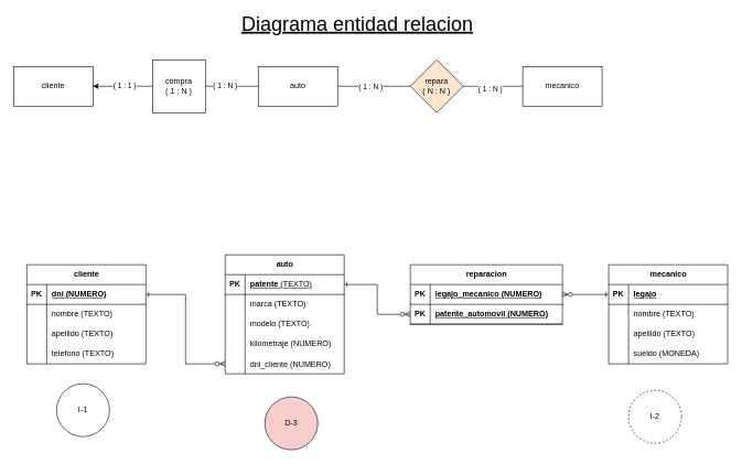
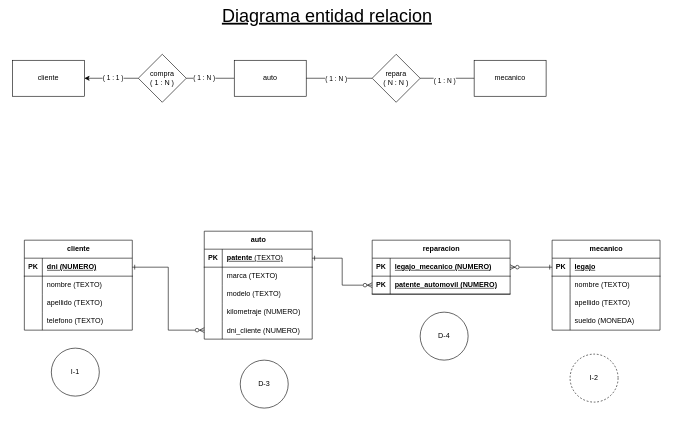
  <mxCell id="0" />
  <mxCell id="1" parent="0" />
  <mxCell id="2" value="cliente" style="rounded=0;whiteSpace=wrap;html=1;" parent="1" vertex="1"><mxGeometry x="20" y="100" width="120" height="60" as="geometry" /></mxCell>
  <mxCell id="3" style="edgeStyle=orthogonalEdgeStyle;rounded=0;orthogonalLoop=1;jettySize=auto;html=1;exitX=0;exitY=0.5;exitDx=0;exitDy=0;entryX=1;entryY=0.5;entryDx=0;entryDy=0;endArrow=none;endFill=0;" parent="1" source="5" target="9" edge="1"><mxGeometry relative="1" as="geometry" /></mxCell>
  <mxCell id="4" value="( 1 : N )" style="edgeLabel;html=1;align=center;verticalAlign=middle;resizable=0;points=[];" parent="3" vertex="1" connectable="0"><mxGeometry x="0.272" y="-1" relative="1" as="geometry"><mxPoint as="offset" /></mxGeometry></mxCell>
  <mxCell id="5" value="auto" style="rounded=0;whiteSpace=wrap;html=1;" parent="1" vertex="1"><mxGeometry x="390" y="100" width="120" height="60" as="geometry" /></mxCell>
  <mxCell id="6" value="mecanico" style="rounded=0;whiteSpace=wrap;html=1;" parent="1" vertex="1"><mxGeometry x="790" y="100" width="120" height="60" as="geometry" /></mxCell>
  <mxCell id="7" style="edgeStyle=orthogonalEdgeStyle;rounded=0;orthogonalLoop=1;jettySize=auto;html=1;exitX=0;exitY=0.5;exitDx=0;exitDy=0;entryX=1;entryY=0.5;entryDx=0;entryDy=0;" parent="1" source="9" target="2" edge="1"><mxGeometry relative="1" as="geometry" /></mxCell>
  <mxCell id="8" value="( 1 : 1 )" style="edgeLabel;html=1;align=center;verticalAlign=middle;resizable=0;points=[];" parent="7" vertex="1" connectable="0"><mxGeometry x="-0.052" y="-1" relative="1" as="geometry"><mxPoint as="offset" /></mxGeometry></mxCell>
- <mxCell id="9" value="compra&lt;br&gt;( 1 : N )" style="whiteSpace=wrap;html=1;rounded=0;" parent="1" vertex="1"><mxGeometry x="230" y="90" width="80" height="80" as="geometry" /></mxCell>
+ <mxCell id="9" value="compra&lt;br&gt;( 1 : N )" style="rhombus;whiteSpace=wrap;html=1;" parent="1" vertex="1"><mxGeometry x="230" y="90" width="80" height="80" as="geometry" /></mxCell>
  <mxCell id="10" style="edgeStyle=orthogonalEdgeStyle;rounded=0;orthogonalLoop=1;jettySize=auto;html=1;exitX=0;exitY=0.5;exitDx=0;exitDy=0;entryX=1;entryY=0.5;entryDx=0;entryDy=0;endArrow=none;endFill=0;" parent="1" source="14" target="5" edge="1"><mxGeometry relative="1" as="geometry" /></mxCell>
  <mxCell id="11" value="( 1 : N )" style="edgeLabel;html=1;align=center;verticalAlign=middle;resizable=0;points=[];" parent="10" vertex="1" connectable="0"><mxGeometry x="0.107" relative="1" as="geometry"><mxPoint as="offset" /></mxGeometry></mxCell>
  <mxCell id="12" style="edgeStyle=orthogonalEdgeStyle;rounded=0;orthogonalLoop=1;jettySize=auto;html=1;exitX=1;exitY=0.5;exitDx=0;exitDy=0;entryX=0;entryY=0.5;entryDx=0;entryDy=0;endArrow=none;endFill=0;" parent="1" source="14" target="6" edge="1"><mxGeometry relative="1" as="geometry" /></mxCell>
  <mxCell id="13" value="( 1 : N )" style="edgeLabel;html=1;align=center;verticalAlign=middle;resizable=0;points=[];" parent="12" vertex="1" connectable="0"><mxGeometry x="-0.105" y="-3" relative="1" as="geometry"><mxPoint as="offset" /></mxGeometry></mxCell>
- <mxCell id="14" value="repara&lt;br&gt;( N : N )" style="rhombus;whiteSpace=wrap;html=1;fillColor=#ffe6cc;" parent="1" vertex="1"><mxGeometry x="620" y="90" width="80" height="80" as="geometry" /></mxCell>
- <mxCell id="15" value="&lt;font style=&quot;font-size: 30px;&quot;&gt;&lt;u&gt;Diagrama entidad relacion&lt;/u&gt;&lt;/font&gt;" style="text;html=1;align=center;verticalAlign=middle;whiteSpace=wrap;rounded=0;" parent="1" vertex="1"><mxGeometry x="330" y="20" width="420" height="30" as="geometry" /></mxCell>
+ <mxCell id="14" value="repara&lt;br&gt;( N : N )" style="rhombus;whiteSpace=wrap;html=1;" parent="1" vertex="1"><mxGeometry x="620" y="90" width="80" height="80" as="geometry" /></mxCell>
+ <mxCell id="15" value="&lt;font style=&quot;font-size: 30px;&quot;&gt;&lt;u&gt;Diagrama entidad relacion&lt;/u&gt;&lt;/font&gt;" style="text;html=1;align=center;verticalAlign=middle;whiteSpace=wrap;rounded=0;" parent="1" vertex="1"><mxGeometry x="335" y="10" width="420" height="30" as="geometry" /></mxCell>
  <mxCell id="16" value="cliente" style="shape=table;startSize=30;container=1;collapsible=1;childLayout=tableLayout;fixedRows=1;rowLines=0;fontStyle=1;align=center;resizeLast=1;html=1;" parent="1" vertex="1"><mxGeometry x="40" y="400" width="180" height="150" as="geometry" /></mxCell>
  <mxCell id="17" value="" style="shape=tableRow;horizontal=0;startSize=0;swimlaneHead=0;swimlaneBody=0;fillColor=none;collapsible=0;dropTarget=0;points=[[0,0.5],[1,0.5]];portConstraint=eastwest;top=0;left=0;right=0;bottom=1;" parent="16" vertex="1"><mxGeometry y="30" width="180" height="30" as="geometry" /></mxCell>
  <mxCell id="18" value="PK" style="shape=partialRectangle;connectable=0;fillColor=none;top=0;left=0;bottom=0;right=0;fontStyle=1;overflow=hidden;whiteSpace=wrap;html=1;" parent="17" vertex="1"><mxGeometry width="30" height="30" as="geometry"><mxRectangle width="30" height="30" as="alternateBounds" /></mxGeometry></mxCell>
  <mxCell id="19" value="dni (NUMERO)" style="shape=partialRectangle;connectable=0;fillColor=none;top=0;left=0;bottom=0;right=0;align=left;spacingLeft=6;fontStyle=5;overflow=hidden;whiteSpace=wrap;html=1;" parent="17" vertex="1"><mxGeometry x="30" width="150" height="30" as="geometry"><mxRectangle width="150" height="30" as="alternateBounds" /></mxGeometry></mxCell>
  <mxCell id="20" value="" style="shape=tableRow;horizontal=0;startSize=0;swimlaneHead=0;swimlaneBody=0;fillColor=none;collapsible=0;dropTarget=0;points=[[0,0.5],[1,0.5]];portConstraint=eastwest;top=0;left=0;right=0;bottom=0;" parent="16" vertex="1"><mxGeometry y="60" width="180" height="30" as="geometry" /></mxCell>
  <mxCell id="21" value="" style="shape=partialRectangle;connectable=0;fillColor=none;top=0;left=0;bottom=0;right=0;editable=1;overflow=hidden;whiteSpace=wrap;html=1;" parent="20" vertex="1"><mxGeometry width="30" height="30" as="geometry"><mxRectangle width="30" height="30" as="alternateBounds" /></mxGeometry></mxCell>
  <mxCell id="22" value="nombre (TEXTO)" style="shape=partialRectangle;connectable=0;fillColor=none;top=0;left=0;bottom=0;right=0;align=left;spacingLeft=6;overflow=hidden;whiteSpace=wrap;html=1;" parent="20" vertex="1"><mxGeometry x="30" width="150" height="30" as="geometry"><mxRectangle width="150" height="30" as="alternateBounds" /></mxGeometry></mxCell>
  <mxCell id="23" value="" style="shape=tableRow;horizontal=0;startSize=0;swimlaneHead=0;swimlaneBody=0;fillColor=none;collapsible=0;dropTarget=0;points=[[0,0.5],[1,0.5]];portConstraint=eastwest;top=0;left=0;right=0;bottom=0;" parent="16" vertex="1"><mxGeometry y="90" width="180" height="30" as="geometry" /></mxCell>
  <mxCell id="24" value="" style="shape=partialRectangle;connectable=0;fillColor=none;top=0;left=0;bottom=0;right=0;editable=1;overflow=hidden;whiteSpace=wrap;html=1;" parent="23" vertex="1"><mxGeometry width="30" height="30" as="geometry"><mxRectangle width="30" height="30" as="alternateBounds" /></mxGeometry></mxCell>
  <mxCell id="25" value="apellido (TEXTO)" style="shape=partialRectangle;connectable=0;fillColor=none;top=0;left=0;bottom=0;right=0;align=left;spacingLeft=6;overflow=hidden;whiteSpace=wrap;html=1;" parent="23" vertex="1"><mxGeometry x="30" width="150" height="30" as="geometry"><mxRectangle width="150" height="30" as="alternateBounds" /></mxGeometry></mxCell>
  <mxCell id="26" value="" style="shape=tableRow;horizontal=0;startSize=0;swimlaneHead=0;swimlaneBody=0;fillColor=none;collapsible=0;dropTarget=0;points=[[0,0.5],[1,0.5]];portConstraint=eastwest;top=0;left=0;right=0;bottom=0;" parent="16" vertex="1"><mxGeometry y="120" width="180" height="30" as="geometry" /></mxCell>
  <mxCell id="27" value="" style="shape=partialRectangle;connectable=0;fillColor=none;top=0;left=0;bottom=0;right=0;editable=1;overflow=hidden;whiteSpace=wrap;html=1;" parent="26" vertex="1"><mxGeometry width="30" height="30" as="geometry"><mxRectangle width="30" height="30" as="alternateBounds" /></mxGeometry></mxCell>
  <mxCell id="28" value="telefono (TEXTO)" style="shape=partialRectangle;connectable=0;fillColor=none;top=0;left=0;bottom=0;right=0;align=left;spacingLeft=6;overflow=hidden;whiteSpace=wrap;html=1;" parent="26" vertex="1"><mxGeometry x="30" width="150" height="30" as="geometry"><mxRectangle width="150" height="30" as="alternateBounds" /></mxGeometry></mxCell>
  <mxCell id="29" value="auto" style="shape=table;startSize=30;container=1;collapsible=1;childLayout=tableLayout;fixedRows=1;rowLines=0;fontStyle=1;align=center;resizeLast=1;html=1;" parent="1" vertex="1"><mxGeometry x="340" y="385" width="180" height="180" as="geometry" /></mxCell>
  <mxCell id="30" value="" style="shape=tableRow;horizontal=0;startSize=0;swimlaneHead=0;swimlaneBody=0;fillColor=none;collapsible=0;dropTarget=0;points=[[0,0.5],[1,0.5]];portConstraint=eastwest;top=0;left=0;right=0;bottom=1;" parent="29" vertex="1"><mxGeometry y="30" width="180" height="30" as="geometry" /></mxCell>
  <mxCell id="31" value="PK" style="shape=partialRectangle;connectable=0;fillColor=none;top=0;left=0;bottom=0;right=0;fontStyle=1;overflow=hidden;whiteSpace=wrap;html=1;" parent="30" vertex="1"><mxGeometry width="30" height="30" as="geometry"><mxRectangle width="30" height="30" as="alternateBounds" /></mxGeometry></mxCell>
  <mxCell id="32" value="patente&amp;nbsp;&lt;span style=&quot;font-weight: 400;&quot;&gt;(TEXTO)&lt;/span&gt;" style="shape=partialRectangle;connectable=0;fillColor=none;top=0;left=0;bottom=0;right=0;align=left;spacingLeft=6;fontStyle=5;overflow=hidden;whiteSpace=wrap;html=1;" parent="30" vertex="1"><mxGeometry x="30" width="150" height="30" as="geometry"><mxRectangle width="150" height="30" as="alternateBounds" /></mxGeometry></mxCell>
  <mxCell id="33" value="" style="shape=tableRow;horizontal=0;startSize=0;swimlaneHead=0;swimlaneBody=0;fillColor=none;collapsible=0;dropTarget=0;points=[[0,0.5],[1,0.5]];portConstraint=eastwest;top=0;left=0;right=0;bottom=0;" parent="29" vertex="1"><mxGeometry y="60" width="180" height="30" as="geometry" /></mxCell>
  <mxCell id="34" value="" style="shape=partialRectangle;connectable=0;fillColor=none;top=0;left=0;bottom=0;right=0;editable=1;overflow=hidden;whiteSpace=wrap;html=1;" parent="33" vertex="1"><mxGeometry width="30" height="30" as="geometry"><mxRectangle width="30" height="30" as="alternateBounds" /></mxGeometry></mxCell>
  <mxCell id="35" value="marca (TEXTO)" style="shape=partialRectangle;connectable=0;fillColor=none;top=0;left=0;bottom=0;right=0;align=left;spacingLeft=6;overflow=hidden;whiteSpace=wrap;html=1;" parent="33" vertex="1"><mxGeometry x="30" width="150" height="30" as="geometry"><mxRectangle width="150" height="30" as="alternateBounds" /></mxGeometry></mxCell>
  <mxCell id="36" value="" style="shape=tableRow;horizontal=0;startSize=0;swimlaneHead=0;swimlaneBody=0;fillColor=none;collapsible=0;dropTarget=0;points=[[0,0.5],[1,0.5]];portConstraint=eastwest;top=0;left=0;right=0;bottom=0;" parent="29" vertex="1"><mxGeometry y="90" width="180" height="30" as="geometry" /></mxCell>
  <mxCell id="37" value="" style="shape=partialRectangle;connectable=0;fillColor=none;top=0;left=0;bottom=0;right=0;editable=1;overflow=hidden;whiteSpace=wrap;html=1;" parent="36" vertex="1"><mxGeometry width="30" height="30" as="geometry"><mxRectangle width="30" height="30" as="alternateBounds" /></mxGeometry></mxCell>
  <mxCell id="38" value="modelo (TEXTO)" style="shape=partialRectangle;connectable=0;fillColor=none;top=0;left=0;bottom=0;right=0;align=left;spacingLeft=6;overflow=hidden;whiteSpace=wrap;html=1;" parent="36" vertex="1"><mxGeometry x="30" width="150" height="30" as="geometry"><mxRectangle width="150" height="30" as="alternateBounds" /></mxGeometry></mxCell>
  <mxCell id="39" value="" style="shape=tableRow;horizontal=0;startSize=0;swimlaneHead=0;swimlaneBody=0;fillColor=none;collapsible=0;dropTarget=0;points=[[0,0.5],[1,0.5]];portConstraint=eastwest;top=0;left=0;right=0;bottom=0;" parent="29" vertex="1"><mxGeometry y="120" width="180" height="30" as="geometry" /></mxCell>
  <mxCell id="40" value="" style="shape=partialRectangle;connectable=0;fillColor=none;top=0;left=0;bottom=0;right=0;editable=1;overflow=hidden;whiteSpace=wrap;html=1;" parent="39" vertex="1"><mxGeometry width="30" height="30" as="geometry"><mxRectangle width="30" height="30" as="alternateBounds" /></mxGeometry></mxCell>
  <mxCell id="41" value="kilometraje (NUMERO)" style="shape=partialRectangle;connectable=0;fillColor=none;top=0;left=0;bottom=0;right=0;align=left;spacingLeft=6;overflow=hidden;whiteSpace=wrap;html=1;" parent="39" vertex="1"><mxGeometry x="30" width="150" height="30" as="geometry"><mxRectangle width="150" height="30" as="alternateBounds" /></mxGeometry></mxCell>
  <mxCell id="42" value="" style="shape=tableRow;horizontal=0;startSize=0;swimlaneHead=0;swimlaneBody=0;fillColor=none;collapsible=0;dropTarget=0;points=[[0,0.5],[1,0.5]];portConstraint=eastwest;top=0;left=0;right=0;bottom=0;" parent="29" vertex="1"><mxGeometry y="150" width="180" height="30" as="geometry" /></mxCell>
  <mxCell id="43" value="" style="shape=partialRectangle;connectable=0;fillColor=none;top=0;left=0;bottom=0;right=0;editable=1;overflow=hidden;" parent="42" vertex="1"><mxGeometry width="30" height="30" as="geometry"><mxRectangle width="30" height="30" as="alternateBounds" /></mxGeometry></mxCell>
  <mxCell id="44" value="dni_cliente (NUMERO)" style="shape=partialRectangle;connectable=0;fillColor=none;top=0;left=0;bottom=0;right=0;align=left;spacingLeft=6;overflow=hidden;" parent="42" vertex="1"><mxGeometry x="30" width="150" height="30" as="geometry"><mxRectangle width="150" height="30" as="alternateBounds" /></mxGeometry></mxCell>
  <mxCell id="45" value="mecanico" style="shape=table;startSize=30;container=1;collapsible=1;childLayout=tableLayout;fixedRows=1;rowLines=0;fontStyle=1;align=center;resizeLast=1;html=1;" parent="1" vertex="1"><mxGeometry x="920" y="400" width="180" height="150" as="geometry" /></mxCell>
  <mxCell id="46" value="" style="shape=tableRow;horizontal=0;startSize=0;swimlaneHead=0;swimlaneBody=0;fillColor=none;collapsible=0;dropTarget=0;points=[[0,0.5],[1,0.5]];portConstraint=eastwest;top=0;left=0;right=0;bottom=1;" parent="45" vertex="1"><mxGeometry y="30" width="180" height="30" as="geometry" /></mxCell>
  <mxCell id="47" value="PK" style="shape=partialRectangle;connectable=0;fillColor=none;top=0;left=0;bottom=0;right=0;fontStyle=1;overflow=hidden;whiteSpace=wrap;html=1;" parent="46" vertex="1"><mxGeometry width="30" height="30" as="geometry"><mxRectangle width="30" height="30" as="alternateBounds" /></mxGeometry></mxCell>
  <mxCell id="48" value="legajo" style="shape=partialRectangle;connectable=0;fillColor=none;top=0;left=0;bottom=0;right=0;align=left;spacingLeft=6;fontStyle=5;overflow=hidden;whiteSpace=wrap;html=1;" parent="46" vertex="1"><mxGeometry x="30" width="150" height="30" as="geometry"><mxRectangle width="150" height="30" as="alternateBounds" /></mxGeometry></mxCell>
  <mxCell id="49" value="" style="shape=tableRow;horizontal=0;startSize=0;swimlaneHead=0;swimlaneBody=0;fillColor=none;collapsible=0;dropTarget=0;points=[[0,0.5],[1,0.5]];portConstraint=eastwest;top=0;left=0;right=0;bottom=0;" parent="45" vertex="1"><mxGeometry y="60" width="180" height="30" as="geometry" /></mxCell>
  <mxCell id="50" value="" style="shape=partialRectangle;connectable=0;fillColor=none;top=0;left=0;bottom=0;right=0;editable=1;overflow=hidden;whiteSpace=wrap;html=1;" parent="49" vertex="1"><mxGeometry width="30" height="30" as="geometry"><mxRectangle width="30" height="30" as="alternateBounds" /></mxGeometry></mxCell>
  <mxCell id="51" value="nombre (TEXTO)" style="shape=partialRectangle;connectable=0;fillColor=none;top=0;left=0;bottom=0;right=0;align=left;spacingLeft=6;overflow=hidden;whiteSpace=wrap;html=1;" parent="49" vertex="1"><mxGeometry x="30" width="150" height="30" as="geometry"><mxRectangle width="150" height="30" as="alternateBounds" /></mxGeometry></mxCell>
  <mxCell id="52" value="" style="shape=tableRow;horizontal=0;startSize=0;swimlaneHead=0;swimlaneBody=0;fillColor=none;collapsible=0;dropTarget=0;points=[[0,0.5],[1,0.5]];portConstraint=eastwest;top=0;left=0;right=0;bottom=0;" parent="45" vertex="1"><mxGeometry y="90" width="180" height="30" as="geometry" /></mxCell>
  <mxCell id="53" value="" style="shape=partialRectangle;connectable=0;fillColor=none;top=0;left=0;bottom=0;right=0;editable=1;overflow=hidden;whiteSpace=wrap;html=1;" parent="52" vertex="1"><mxGeometry width="30" height="30" as="geometry"><mxRectangle width="30" height="30" as="alternateBounds" /></mxGeometry></mxCell>
  <mxCell id="54" value="apellido (TEXTO)" style="shape=partialRectangle;connectable=0;fillColor=none;top=0;left=0;bottom=0;right=0;align=left;spacingLeft=6;overflow=hidden;whiteSpace=wrap;html=1;" parent="52" vertex="1"><mxGeometry x="30" width="150" height="30" as="geometry"><mxRectangle width="150" height="30" as="alternateBounds" /></mxGeometry></mxCell>
  <mxCell id="55" value="" style="shape=tableRow;horizontal=0;startSize=0;swimlaneHead=0;swimlaneBody=0;fillColor=none;collapsible=0;dropTarget=0;points=[[0,0.5],[1,0.5]];portConstraint=eastwest;top=0;left=0;right=0;bottom=0;" parent="45" vertex="1"><mxGeometry y="120" width="180" height="30" as="geometry" /></mxCell>
  <mxCell id="56" value="" style="shape=partialRectangle;connectable=0;fillColor=none;top=0;left=0;bottom=0;right=0;editable=1;overflow=hidden;whiteSpace=wrap;html=1;" parent="55" vertex="1"><mxGeometry width="30" height="30" as="geometry"><mxRectangle width="30" height="30" as="alternateBounds" /></mxGeometry></mxCell>
  <mxCell id="57" value="sueldo (MONEDA)" style="shape=partialRectangle;connectable=0;fillColor=none;top=0;left=0;bottom=0;right=0;align=left;spacingLeft=6;overflow=hidden;whiteSpace=wrap;html=1;" parent="55" vertex="1"><mxGeometry x="30" width="150" height="30" as="geometry"><mxRectangle width="150" height="30" as="alternateBounds" /></mxGeometry></mxCell>
  <mxCell id="58" value="reparacion" style="shape=table;startSize=30;container=1;collapsible=1;childLayout=tableLayout;fixedRows=1;rowLines=0;fontStyle=1;align=center;resizeLast=1;html=1;" parent="1" vertex="1"><mxGeometry x="620" y="400" width="230" height="90" as="geometry" /></mxCell>
  <mxCell id="59" value="" style="shape=tableRow;horizontal=0;startSize=0;swimlaneHead=0;swimlaneBody=0;fillColor=none;collapsible=0;dropTarget=0;points=[[0,0.5],[1,0.5]];portConstraint=eastwest;top=0;left=0;right=0;bottom=1;" parent="58" vertex="1"><mxGeometry y="30" width="230" height="30" as="geometry" /></mxCell>
  <mxCell id="60" value="PK" style="shape=partialRectangle;connectable=0;fillColor=none;top=0;left=0;bottom=0;right=0;fontStyle=1;overflow=hidden;whiteSpace=wrap;html=1;" parent="59" vertex="1"><mxGeometry width="30" height="30" as="geometry"><mxRectangle width="30" height="30" as="alternateBounds" /></mxGeometry></mxCell>
  <mxCell id="61" value="legajo_mecanico (NUMERO)" style="shape=partialRectangle;connectable=0;fillColor=none;top=0;left=0;bottom=0;right=0;align=left;spacingLeft=6;fontStyle=5;overflow=hidden;whiteSpace=wrap;html=1;" parent="59" vertex="1"><mxGeometry x="30" width="200" height="30" as="geometry"><mxRectangle width="200" height="30" as="alternateBounds" /></mxGeometry></mxCell>
  <mxCell id="62" value="" style="shape=tableRow;horizontal=0;startSize=0;swimlaneHead=0;swimlaneBody=0;fillColor=none;collapsible=0;dropTarget=0;points=[[0,0.5],[1,0.5]];portConstraint=eastwest;top=0;left=0;right=0;bottom=1;" parent="58" vertex="1"><mxGeometry y="60" width="230" height="30" as="geometry" /></mxCell>
  <mxCell id="63" value="PK" style="shape=partialRectangle;connectable=0;fillColor=none;top=0;left=0;bottom=0;right=0;fontStyle=1;overflow=hidden;whiteSpace=wrap;html=1;" parent="62" vertex="1"><mxGeometry width="30" height="30" as="geometry"><mxRectangle width="30" height="30" as="alternateBounds" /></mxGeometry></mxCell>
  <mxCell id="64" value="patente_automovil (NUMERO)" style="shape=partialRectangle;connectable=0;fillColor=none;top=0;left=0;bottom=0;right=0;align=left;spacingLeft=6;fontStyle=5;overflow=hidden;whiteSpace=wrap;html=1;" parent="62" vertex="1"><mxGeometry x="30" width="200" height="30" as="geometry"><mxRectangle width="200" height="30" as="alternateBounds" /></mxGeometry></mxCell>
  <mxCell id="65" style="edgeStyle=orthogonalEdgeStyle;rounded=0;orthogonalLoop=1;jettySize=auto;html=1;exitX=1;exitY=0.5;exitDx=0;exitDy=0;entryX=0;entryY=0.5;entryDx=0;entryDy=0;endArrow=ERzeroToMany;endFill=0;startArrow=ERone;startFill=0;" parent="1" source="17" target="42" edge="1"><mxGeometry relative="1" as="geometry" /></mxCell>
  <mxCell id="66" style="edgeStyle=orthogonalEdgeStyle;rounded=0;orthogonalLoop=1;jettySize=auto;html=1;exitX=1;exitY=0.5;exitDx=0;exitDy=0;entryX=0;entryY=0.5;entryDx=0;entryDy=0;endArrow=ERzeroToMany;endFill=0;startArrow=ERone;startFill=0;" parent="1" source="30" target="62" edge="1"><mxGeometry relative="1" as="geometry" /></mxCell>
  <mxCell id="67" style="edgeStyle=orthogonalEdgeStyle;rounded=0;orthogonalLoop=1;jettySize=auto;html=1;exitX=0;exitY=0.5;exitDx=0;exitDy=0;entryX=1;entryY=0.5;entryDx=0;entryDy=0;endArrow=ERzeroToMany;endFill=0;startArrow=ERone;startFill=0;" parent="1" source="46" target="59" edge="1"><mxGeometry relative="1" as="geometry" /></mxCell>
  <mxCell id="68" value="I-1" style="ellipse;whiteSpace=wrap;html=1;aspect=fixed;" parent="1" vertex="1"><mxGeometry x="85" y="580" width="80" height="80" as="geometry" /></mxCell>
- <mxCell id="69" value="D-3" style="ellipse;whiteSpace=wrap;html=1;aspect=fixed;fillColor=#f8cecc;" parent="1" vertex="1"><mxGeometry x="400" y="600" width="80" height="80" as="geometry" /></mxCell>
+ <mxCell id="69" value="D-3" style="ellipse;whiteSpace=wrap;html=1;aspect=fixed;" parent="1" vertex="1"><mxGeometry x="400" y="600" width="80" height="80" as="geometry" /></mxCell>
+ <mxCell id="70" value="D-4" style="ellipse;whiteSpace=wrap;html=1;aspect=fixed;" parent="1" vertex="1"><mxGeometry x="700" y="520" width="80" height="80" as="geometry" /></mxCell>
  <mxCell id="71" value="I-2" style="ellipse;whiteSpace=wrap;html=1;aspect=fixed;dashed=1;" parent="1" vertex="1"><mxGeometry x="950" y="590" width="80" height="80" as="geometry" /></mxCell>
